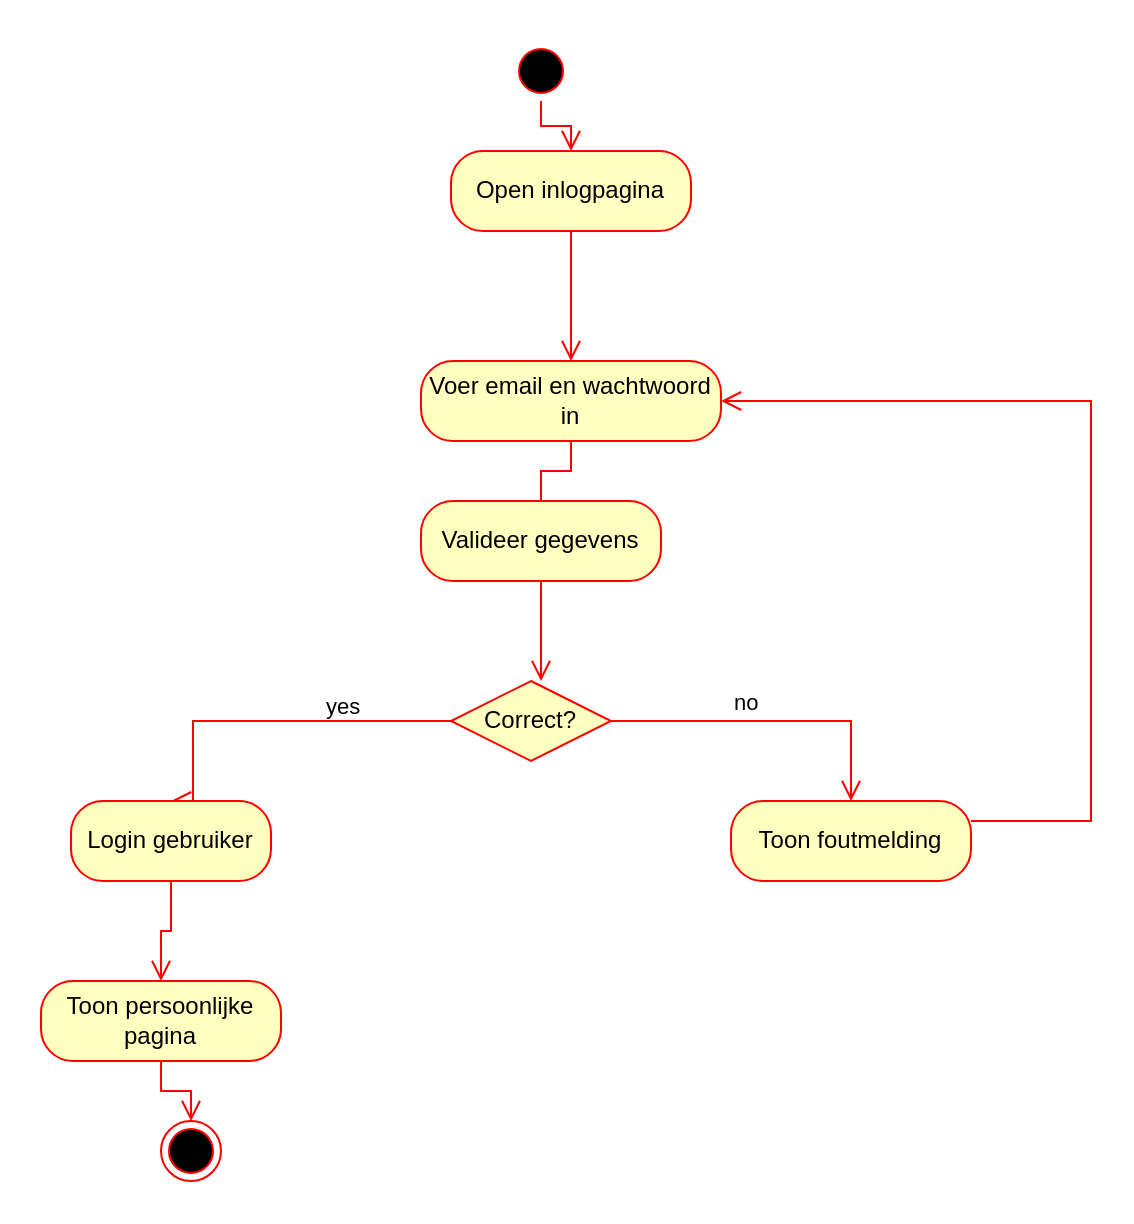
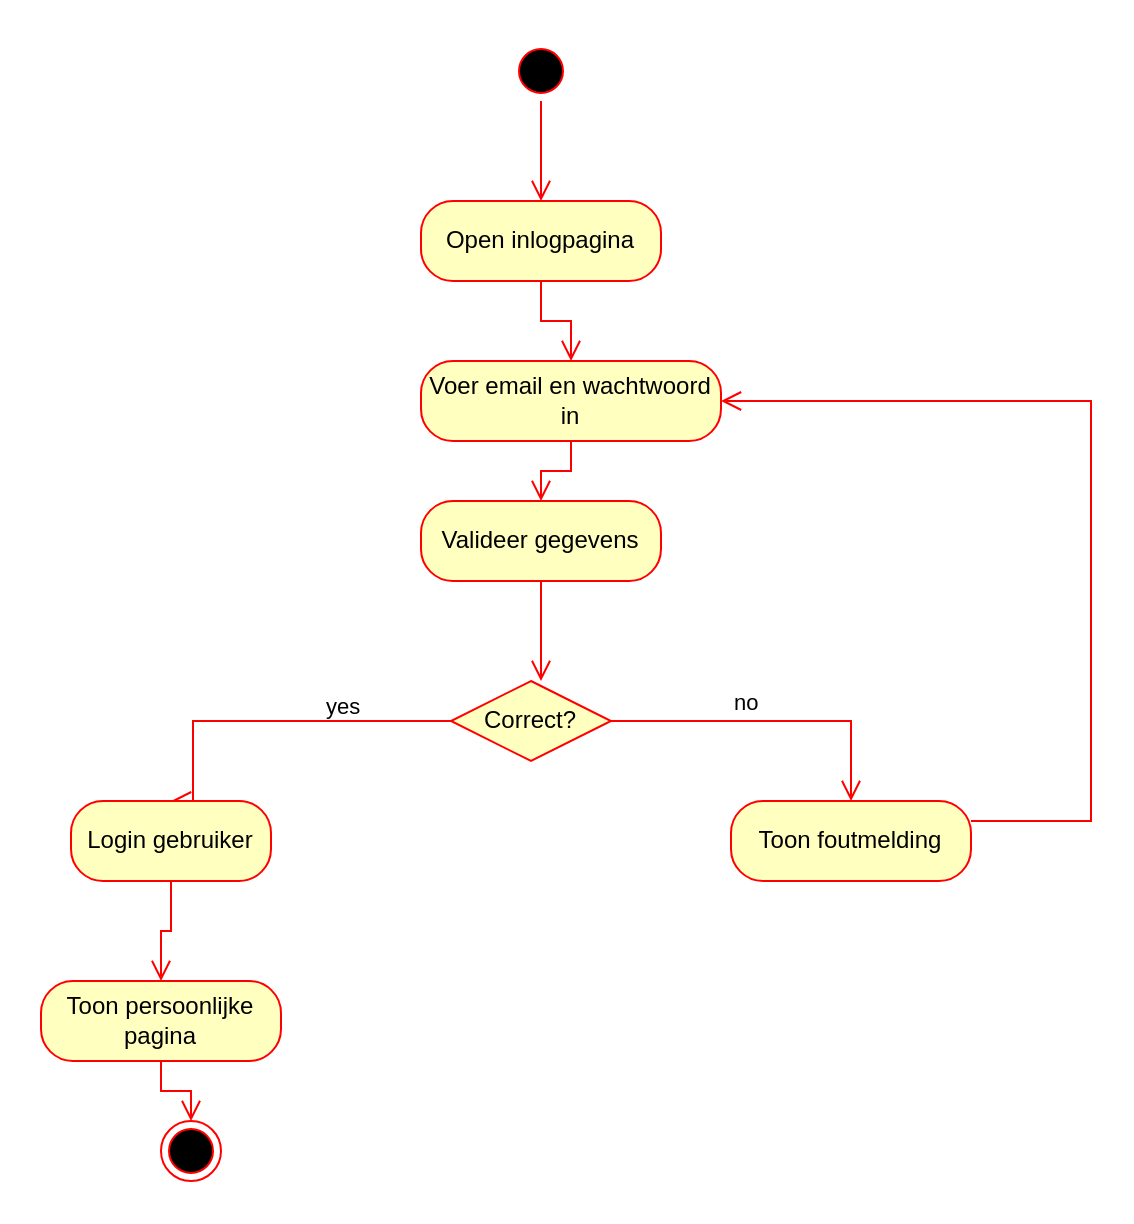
  <mxCell id="0" />
  <mxCell id="1" parent="0" />
  <mxCell id="2" value="" style="ellipse;html=1;shape=startState;fillColor=#000000;strokeColor=#ff0000;" vertex="1" parent="1"><mxGeometry x="255" y="20" width="30" height="30" as="geometry" /></mxCell>
  <mxCell id="3" value="" style="edgeStyle=orthogonalEdgeStyle;html=1;verticalAlign=bottom;endArrow=open;endSize=8;strokeColor=#ff0000;rounded=0;entryX=0.5;entryY=0;entryDx=0;entryDy=0;" edge="1" source="2" parent="1" target="4"><mxGeometry relative="1" as="geometry"><mxPoint x="270" y="90" as="targetPoint" /></mxGeometry></mxCell>
- <mxCell id="4" value="Open inlogpagina" style="rounded=1;whiteSpace=wrap;html=1;arcSize=40;fontColor=#000000;fillColor=#ffffc0;strokeColor=#ff0000;" vertex="1" parent="1"><mxGeometry x="225" y="75" width="120" height="40" as="geometry" /></mxCell>
+ <mxCell id="4" value="Open inlogpagina" style="rounded=1;whiteSpace=wrap;html=1;arcSize=40;fontColor=#000000;fillColor=#ffffc0;strokeColor=#ff0000;" vertex="1" parent="1"><mxGeometry x="210" y="100" width="120" height="40" as="geometry" /></mxCell>
  <mxCell id="5" value="" style="edgeStyle=orthogonalEdgeStyle;html=1;verticalAlign=bottom;endArrow=open;endSize=8;strokeColor=#ff0000;rounded=0;entryX=0.5;entryY=0;entryDx=0;entryDy=0;" edge="1" source="4" parent="1" target="6"><mxGeometry relative="1" as="geometry"><mxPoint x="270" y="200" as="targetPoint" /></mxGeometry></mxCell>
  <mxCell id="6" value="Voer email en wachtwoord in" style="rounded=1;whiteSpace=wrap;html=1;arcSize=40;fontColor=#000000;fillColor=#ffffc0;strokeColor=#ff0000;" vertex="1" parent="1"><mxGeometry x="210" y="180" width="150" height="40" as="geometry" /></mxCell>
- <mxCell id="7" value="" style="edgeStyle=orthogonalEdgeStyle;html=1;verticalAlign=bottom;endArrow=none;endSize=8;strokeColor=#ff0000;rounded=0;entryX=0.5;entryY=0;entryDx=0;entryDy=0;" edge="1" source="6" parent="1" target="8"><mxGeometry relative="1" as="geometry"><mxPoint x="270" y="240" as="targetPoint" /></mxGeometry></mxCell>
+ <mxCell id="7" value="" style="edgeStyle=orthogonalEdgeStyle;html=1;verticalAlign=bottom;endArrow=open;endSize=8;strokeColor=#ff0000;rounded=0;entryX=0.5;entryY=0;entryDx=0;entryDy=0;" edge="1" source="6" parent="1" target="8"><mxGeometry relative="1" as="geometry"><mxPoint x="270" y="240" as="targetPoint" /></mxGeometry></mxCell>
  <mxCell id="8" value="Valideer gegevens" style="rounded=1;whiteSpace=wrap;html=1;arcSize=40;fontColor=#000000;fillColor=#ffffc0;strokeColor=#ff0000;" vertex="1" parent="1"><mxGeometry x="210" y="250" width="120" height="40" as="geometry" /></mxCell>
  <mxCell id="9" value="" style="edgeStyle=orthogonalEdgeStyle;html=1;verticalAlign=bottom;endArrow=open;endSize=8;strokeColor=#ff0000;rounded=0;" edge="1" source="8" parent="1"><mxGeometry relative="1" as="geometry"><mxPoint x="270" y="340" as="targetPoint" /></mxGeometry></mxCell>
  <mxCell id="10" value="Correct?" style="rhombus;whiteSpace=wrap;html=1;fontColor=#000000;fillColor=#ffffc0;strokeColor=#ff0000;" vertex="1" parent="1"><mxGeometry x="225" y="340" width="80" height="40" as="geometry" /></mxCell>
  <mxCell id="11" value="no" style="edgeStyle=orthogonalEdgeStyle;html=1;align=left;verticalAlign=bottom;endArrow=open;endSize=8;strokeColor=#ff0000;rounded=0;entryX=0.5;entryY=0;entryDx=0;entryDy=0;" edge="1" source="10" parent="1" target="18"><mxGeometry x="-0.253" relative="1" as="geometry"><mxPoint x="425" y="400" as="targetPoint" /><mxPoint as="offset" /></mxGeometry></mxCell>
  <mxCell id="12" value="yes" style="edgeStyle=orthogonalEdgeStyle;html=1;align=left;verticalAlign=top;endArrow=open;endSize=8;strokeColor=#ff0000;rounded=0;entryX=0.5;entryY=0;entryDx=0;entryDy=0;" edge="1" source="10" parent="1" target="13"><mxGeometry x="-0.292" y="-20" relative="1" as="geometry"><mxPoint x="95" y="400" as="targetPoint" /><Array as="points"><mxPoint x="96" y="360" /><mxPoint x="96" y="400" /><mxPoint x="95" y="400" /></Array><mxPoint as="offset" /></mxGeometry></mxCell>
  <mxCell id="13" value="Login gebruiker" style="rounded=1;whiteSpace=wrap;html=1;arcSize=40;fontColor=#000000;fillColor=#ffffc0;strokeColor=#ff0000;" vertex="1" parent="1"><mxGeometry x="35" y="400" width="100" height="40" as="geometry" /></mxCell>
  <mxCell id="14" value="" style="edgeStyle=orthogonalEdgeStyle;html=1;verticalAlign=bottom;endArrow=open;endSize=8;strokeColor=#ff0000;rounded=0;entryX=0.5;entryY=0;entryDx=0;entryDy=0;" edge="1" source="13" parent="1" target="15"><mxGeometry relative="1" as="geometry"><mxPoint x="95" y="500" as="targetPoint" /></mxGeometry></mxCell>
  <mxCell id="15" value="Toon persoonlijke pagina" style="rounded=1;whiteSpace=wrap;html=1;arcSize=40;fontColor=#000000;fillColor=#ffffc0;strokeColor=#ff0000;" vertex="1" parent="1"><mxGeometry x="20" y="490" width="120" height="40" as="geometry" /></mxCell>
  <mxCell id="16" value="" style="edgeStyle=orthogonalEdgeStyle;html=1;verticalAlign=bottom;endArrow=open;endSize=8;strokeColor=#ff0000;rounded=0;entryX=0.5;entryY=0;entryDx=0;entryDy=0;" edge="1" source="15" parent="1" target="17"><mxGeometry relative="1" as="geometry"><mxPoint x="95" y="600" as="targetPoint" /></mxGeometry></mxCell>
  <mxCell id="17" value="" style="ellipse;html=1;shape=endState;fillColor=#000000;strokeColor=#ff0000;" vertex="1" parent="1"><mxGeometry x="80" y="560" width="30" height="30" as="geometry" /></mxCell>
  <mxCell id="18" value="Toon foutmelding" style="rounded=1;whiteSpace=wrap;html=1;arcSize=40;fontColor=#000000;fillColor=#ffffc0;strokeColor=#ff0000;" vertex="1" parent="1"><mxGeometry x="365" y="400" width="120" height="40" as="geometry" /></mxCell>
  <mxCell id="19" value="" style="edgeStyle=orthogonalEdgeStyle;html=1;verticalAlign=bottom;endArrow=open;endSize=8;strokeColor=#ff0000;rounded=0;entryX=1;entryY=0.5;entryDx=0;entryDy=0;" edge="1" source="18" parent="1" target="6"><mxGeometry relative="1" as="geometry"><mxPoint x="335" y="190" as="targetPoint" /><Array as="points"><mxPoint x="545" y="410" /><mxPoint x="545" y="200" /></Array></mxGeometry></mxCell>
